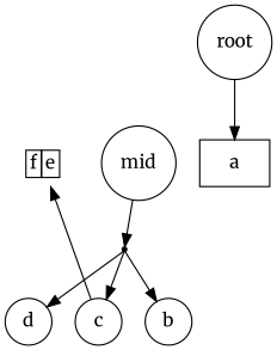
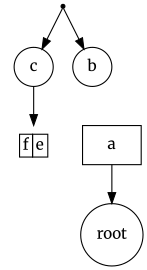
  digraph {
    fontname=Merriweather
    node [fontname=Merriweather shape=circle]
    edge [fontname=Merriweather]
    n1 [label=<<table BORDER="0" CELLBORDER="1" CELLSPACING="0">           <tr><td>f</td><td>e</td></tr></table>> shape=plaintext]
-   mid
    n3 [label=a shape=box]
-   d
    c
    b
    n7 [label="branch-3" shape=point]
    root
    subgraph sub_1 {
      rank=same
      n1
-     mid
      n3
    }
    subgraph sub_2 {
      rank=same
-     d
      c
      b
    }
-   n1 -> mid [style=invis]
-   mid -> n3 [style=invis]
-   mid -> n7
-   d -> c [style=invis]
    c -> n1
    c -> b [style=invis]
-   n7 -> d
    n7 -> c
    n7 -> b
-   root -> n3
+   n3 -> root
  }
